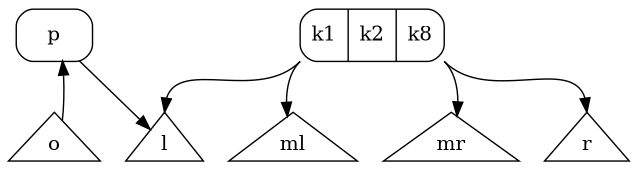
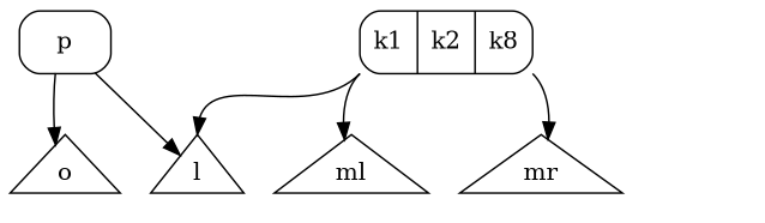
  digraph {
    node [ordering=out shape=triangle]
    n1 [label=p shape=Mrecord]
    o
    l
    n4 [label="<f1> k1|<f2> k2| <f3> k8" shape=Mrecord]
    ml
    mr
-   r
-   o -> n1
+   n1 -> o
    n1 -> l
    n4 -> l [headport=n tailport=sw]
    n4 -> ml [tailport=sw]
    n4 -> mr [tailport=se]
-   n4 -> r [headport=n tailport=se]
  }
